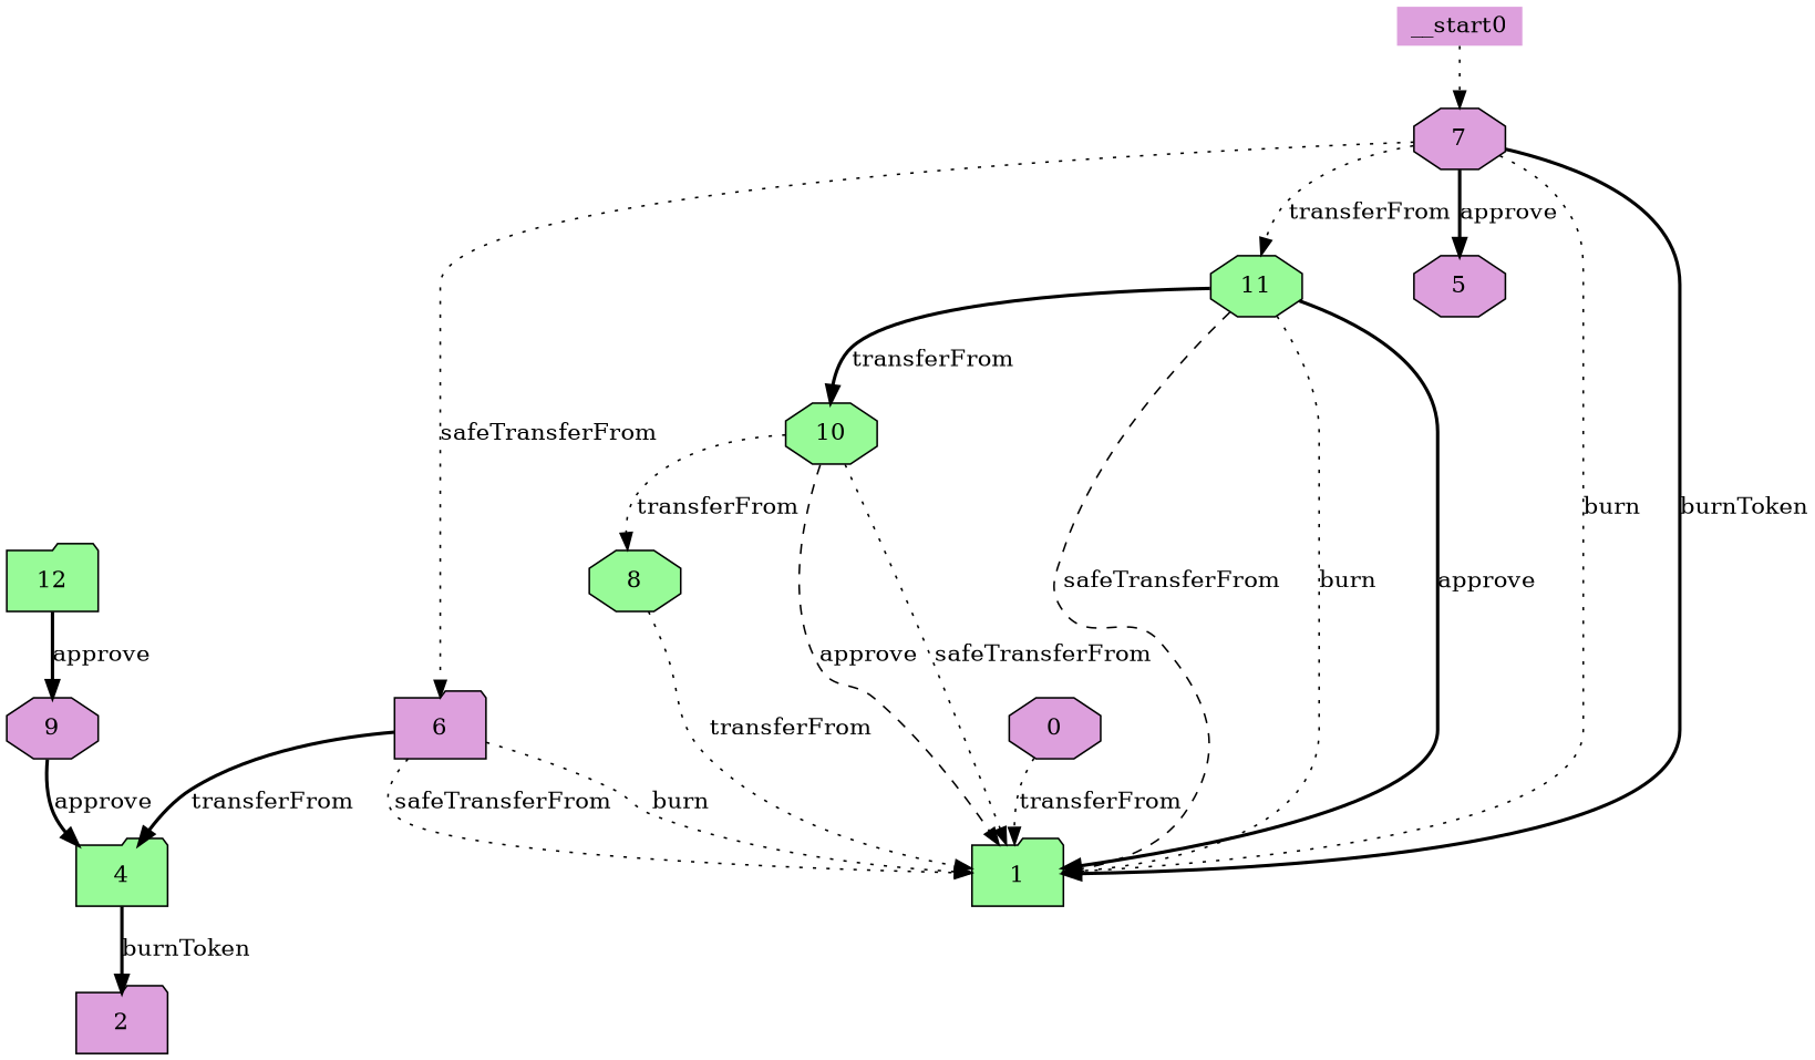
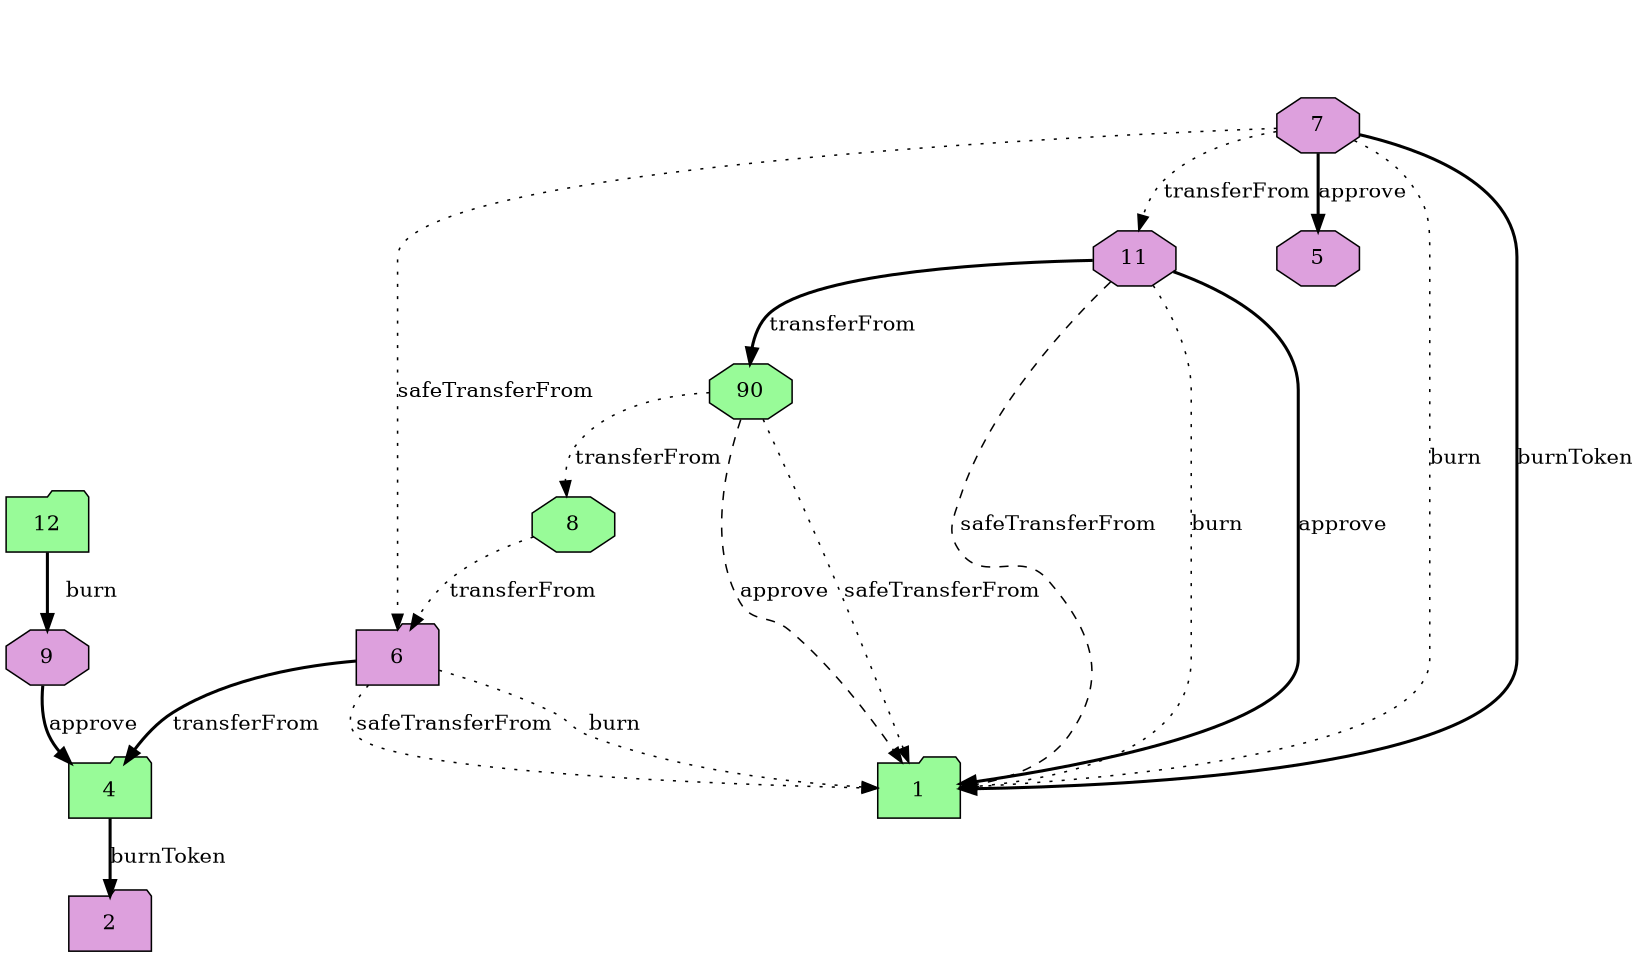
  digraph {
    node [fillcolor=plum shape=octagon style=filled]
    edge [style=dotted]
-   n1 [label=0]
    n2 [fillcolor=palegreen label=1 shape=folder]
    n3 [label=2 shape=folder]
    n4 [fillcolor=palegreen label=12 shape=folder]
    n5 [label=9]
    n6 [fillcolor=palegreen label=4 shape=folder]
    n7 [label=5]
    n8 [label=6 shape=folder]
    n9 [label=7]
-   n10 [fillcolor=palegreen label=11]
-   n11 [fillcolor=palegreen label=10]
+   n10 [label=11]
+   n11 [fillcolor=palegreen label=90]
    n12 [fillcolor=palegreen label=8]
-   __start0 [height=0 shape=none width=0]
-   n1 -> n2 [label=transferFrom]
-   n4 -> n5 [label=approve style=bold]
+   n4 -> n5 [label=burn style=bold]
    n5 -> n6 [label=approve style=bold]
    n6 -> n3 [label=burnToken style=bold]
    n8 -> n2 [label=safeTransferFrom]
    n8 -> n2 [label=burn]
    n8 -> n6 [label=transferFrom style=bold]
    n9 -> n2 [label=burn]
    n9 -> n2 [label=burnToken style=bold]
    n9 -> n7 [label=approve style=bold]
    n9 -> n8 [label=safeTransferFrom]
    n9 -> n10 [label=transferFrom]
    n10 -> n2 [label=safeTransferFrom style=dashed]
    n10 -> n2 [label=burn]
    n10 -> n2 [label=approve style=bold]
    n10 -> n11 [label=transferFrom style=bold]
    n11 -> n2 [label=safeTransferFrom]
    n11 -> n2 [label=approve style=dashed]
    n11 -> n12 [label=transferFrom]
-   n12 -> n2 [label=transferFrom]
-   __start0 -> n9
+   n12 -> n8 [label=transferFrom]
  }
